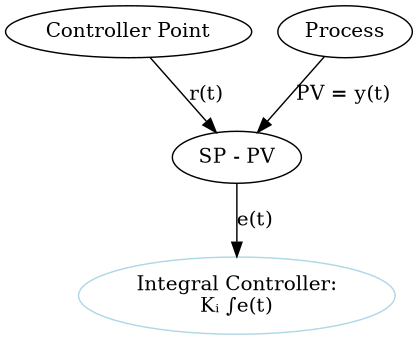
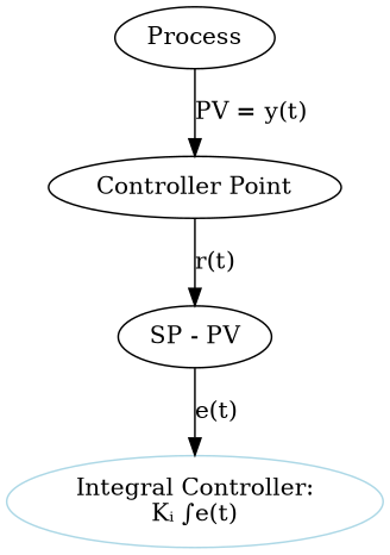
  digraph {
    n1 [label="Controller Point"]
    n2 [label="SP - PV"]
    n3 [color=lightblue label="Integral Controller:\nKᵢ ∫e(t)"]
    n4 [label=Process]
    n1 -> n2 [label="r(t)"]
    n2 -> n3 [label="e(t)"]
-   n4 -> n2 [label="PV = y(t)"]
+   n4 -> n1 [label="PV = y(t)"]
  }
